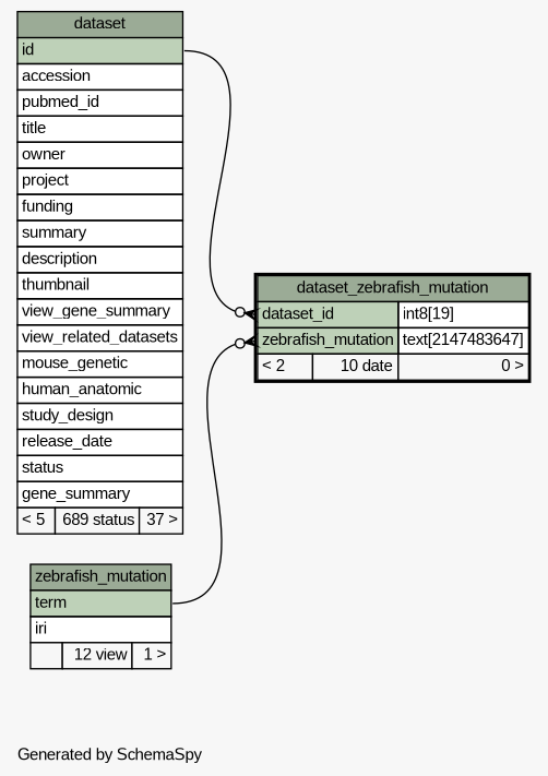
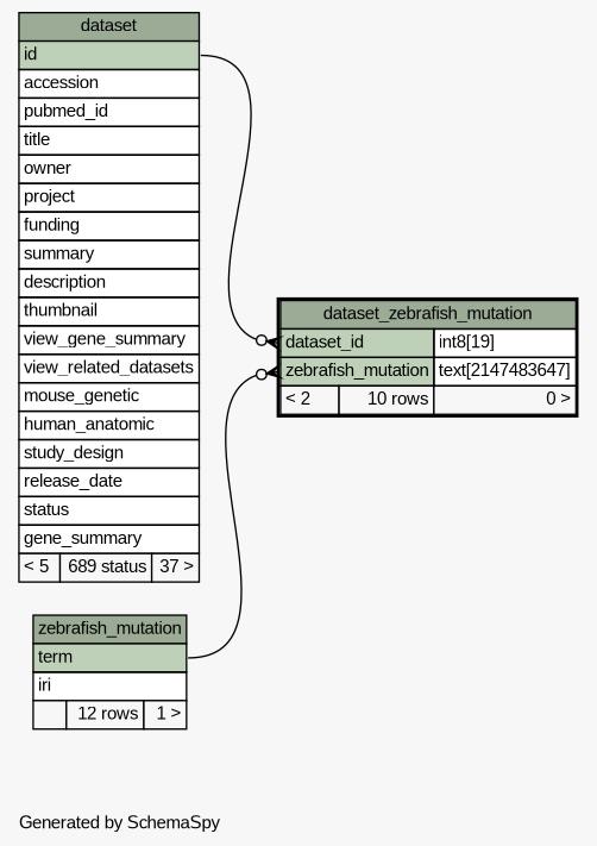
  digraph {
    bgcolor="#f7f7f7"
    fontname="Liberation Sans"
    fontsize=11
    label="\nGenerated by SchemaSpy"
    labeljust=l
    nodesep=0.18
    rankdir=RL
    ranksep=0.46
    node [fontname="Liberation Sans" fontsize=11 shape=plaintext]
    edge [arrowhead=none arrowsize=0.8 arrowtail=crowodot dir=back fontname="Liberation Sans"]
-   n1 [label=<     <TABLE BORDER="2" CELLBORDER="1" CELLSPACING="0" BGCOLOR="#ffffff">       <TR><TD COLSPAN="3" BGCOLOR="#9bab96" ALIGN="CENTER">dataset_zebrafish_mutation</TD></TR>       <TR><TD PORT="dataset_id" COLSPAN="2" BGCOLOR="#bed1b8" ALIGN="LEFT">dataset_id</TD><TD PORT="dataset_id.type" ALIGN="LEFT">int8[19]</TD></TR>       <TR><TD PORT="zebrafish_mutation" COLSPAN="2" BGCOLOR="#bed1b8" ALIGN="LEFT">zebrafish_mutation</TD><TD PORT="zebrafish_mutation.type" ALIGN="LEFT">text[2147483647]</TD></TR>       <TR><TD ALIGN="LEFT" BGCOLOR="#f7f7f7">&lt; 2</TD><TD ALIGN="RIGHT" BGCOLOR="#f7f7f7">10 date</TD><TD ALIGN="RIGHT" BGCOLOR="#f7f7f7">0 &gt;</TD></TR>     </TABLE>>]
+   n1 [label=<     <TABLE BORDER="2" CELLBORDER="1" CELLSPACING="0" BGCOLOR="#ffffff">       <TR><TD COLSPAN="3" BGCOLOR="#9bab96" ALIGN="CENTER">dataset_zebrafish_mutation</TD></TR>       <TR><TD PORT="dataset_id" COLSPAN="2" BGCOLOR="#bed1b8" ALIGN="LEFT">dataset_id</TD><TD PORT="dataset_id.type" ALIGN="LEFT">int8[19]</TD></TR>       <TR><TD PORT="zebrafish_mutation" COLSPAN="2" BGCOLOR="#bed1b8" ALIGN="LEFT">zebrafish_mutation</TD><TD PORT="zebrafish_mutation.type" ALIGN="LEFT">text[2147483647]</TD></TR>       <TR><TD ALIGN="LEFT" BGCOLOR="#f7f7f7">&lt; 2</TD><TD ALIGN="RIGHT" BGCOLOR="#f7f7f7">10 rows</TD><TD ALIGN="RIGHT" BGCOLOR="#f7f7f7">0 &gt;</TD></TR>     </TABLE>>]
    n2 [label=<     <TABLE BORDER="0" CELLBORDER="1" CELLSPACING="0" BGCOLOR="#ffffff">       <TR><TD COLSPAN="3" BGCOLOR="#9bab96" ALIGN="CENTER">dataset</TD></TR>       <TR><TD PORT="id" COLSPAN="3" BGCOLOR="#bed1b8" ALIGN="LEFT">id</TD></TR>       <TR><TD PORT="accession" COLSPAN="3" ALIGN="LEFT">accession</TD></TR>       <TR><TD PORT="pubmed_id" COLSPAN="3" ALIGN="LEFT">pubmed_id</TD></TR>       <TR><TD PORT="title" COLSPAN="3" ALIGN="LEFT">title</TD></TR>       <TR><TD PORT="owner" COLSPAN="3" ALIGN="LEFT">owner</TD></TR>       <TR><TD PORT="project" COLSPAN="3" ALIGN="LEFT">project</TD></TR>       <TR><TD PORT="funding" COLSPAN="3" ALIGN="LEFT">funding</TD></TR>       <TR><TD PORT="summary" COLSPAN="3" ALIGN="LEFT">summary</TD></TR>       <TR><TD PORT="description" COLSPAN="3" ALIGN="LEFT">description</TD></TR>       <TR><TD PORT="thumbnail" COLSPAN="3" ALIGN="LEFT">thumbnail</TD></TR>       <TR><TD PORT="view_gene_summary" COLSPAN="3" ALIGN="LEFT">view_gene_summary</TD></TR>       <TR><TD PORT="view_related_datasets" COLSPAN="3" ALIGN="LEFT">view_related_datasets</TD></TR>       <TR><TD PORT="mouse_genetic" COLSPAN="3" ALIGN="LEFT">mouse_genetic</TD></TR>       <TR><TD PORT="human_anatomic" COLSPAN="3" ALIGN="LEFT">human_anatomic</TD></TR>       <TR><TD PORT="study_design" COLSPAN="3" ALIGN="LEFT">study_design</TD></TR>       <TR><TD PORT="release_date" COLSPAN="3" ALIGN="LEFT">release_date</TD></TR>       <TR><TD PORT="status" COLSPAN="3" ALIGN="LEFT">status</TD></TR>       <TR><TD PORT="gene_summary" COLSPAN="3" ALIGN="LEFT">gene_summary</TD></TR>       <TR><TD ALIGN="LEFT" BGCOLOR="#f7f7f7">&lt; 5</TD><TD ALIGN="RIGHT" BGCOLOR="#f7f7f7">689 status</TD><TD ALIGN="RIGHT" BGCOLOR="#f7f7f7">37 &gt;</TD></TR>     </TABLE>>]
-   n3 [label=<     <TABLE BORDER="0" CELLBORDER="1" CELLSPACING="0" BGCOLOR="#ffffff">       <TR><TD COLSPAN="3" BGCOLOR="#9bab96" ALIGN="CENTER">zebrafish_mutation</TD></TR>       <TR><TD PORT="term" COLSPAN="3" BGCOLOR="#bed1b8" ALIGN="LEFT">term</TD></TR>       <TR><TD PORT="iri" COLSPAN="3" ALIGN="LEFT">iri</TD></TR>       <TR><TD ALIGN="LEFT" BGCOLOR="#f7f7f7">  </TD><TD ALIGN="RIGHT" BGCOLOR="#f7f7f7">12 view</TD><TD ALIGN="RIGHT" BGCOLOR="#f7f7f7">1 &gt;</TD></TR>     </TABLE>>]
+   n3 [label=<     <TABLE BORDER="0" CELLBORDER="1" CELLSPACING="0" BGCOLOR="#ffffff">       <TR><TD COLSPAN="3" BGCOLOR="#9bab96" ALIGN="CENTER">zebrafish_mutation</TD></TR>       <TR><TD PORT="term" COLSPAN="3" BGCOLOR="#bed1b8" ALIGN="LEFT">term</TD></TR>       <TR><TD PORT="iri" COLSPAN="3" ALIGN="LEFT">iri</TD></TR>       <TR><TD ALIGN="LEFT" BGCOLOR="#f7f7f7">  </TD><TD ALIGN="RIGHT" BGCOLOR="#f7f7f7">12 rows</TD><TD ALIGN="RIGHT" BGCOLOR="#f7f7f7">1 &gt;</TD></TR>     </TABLE>>]
    n1 -> n2 [headport="id:e" tailport="dataset_id:w"]
    n1 -> n3 [headport="term:e" tailport="zebrafish_mutation:w"]
  }
